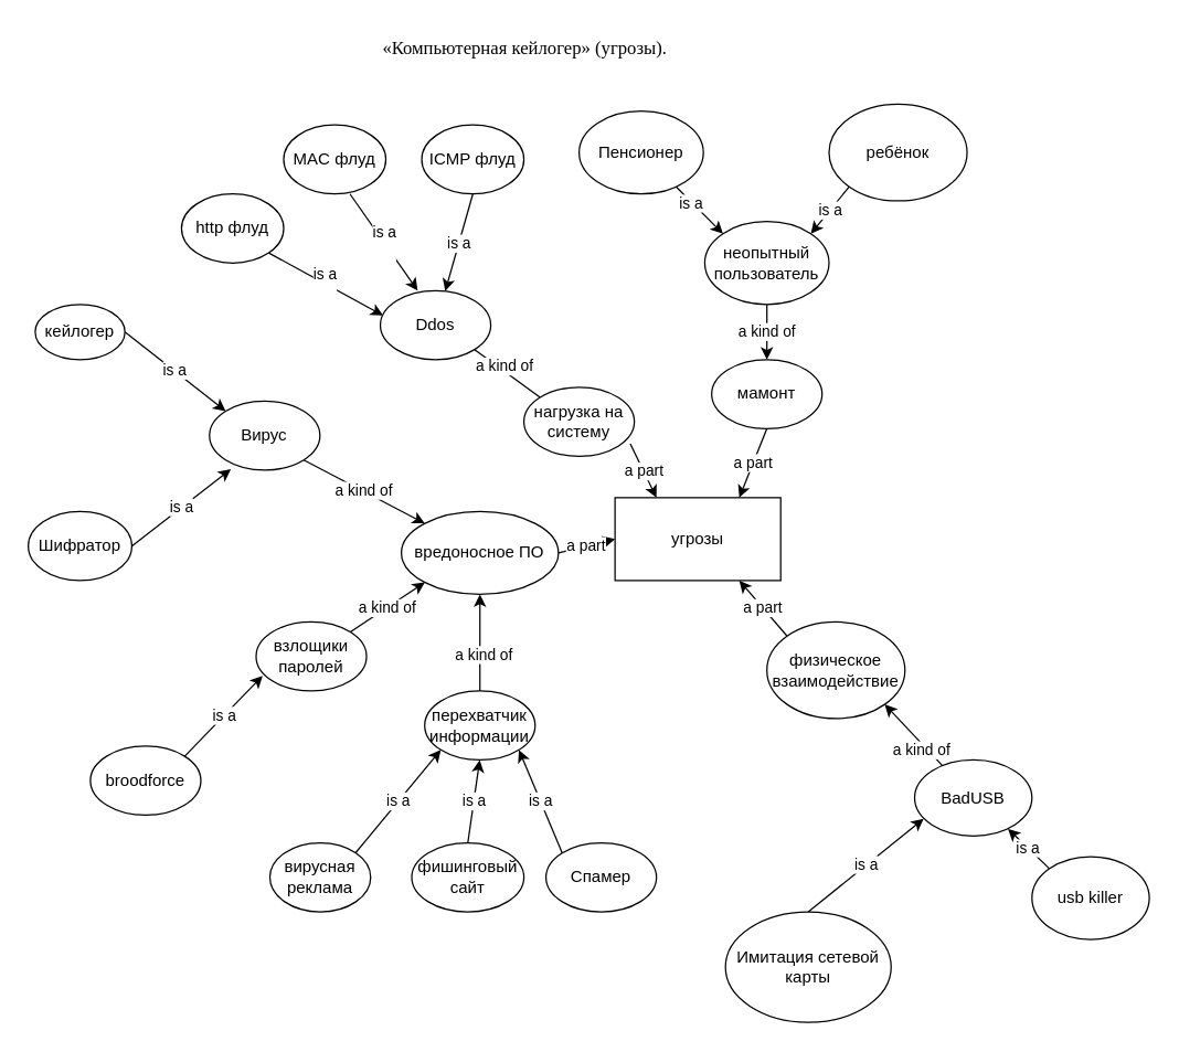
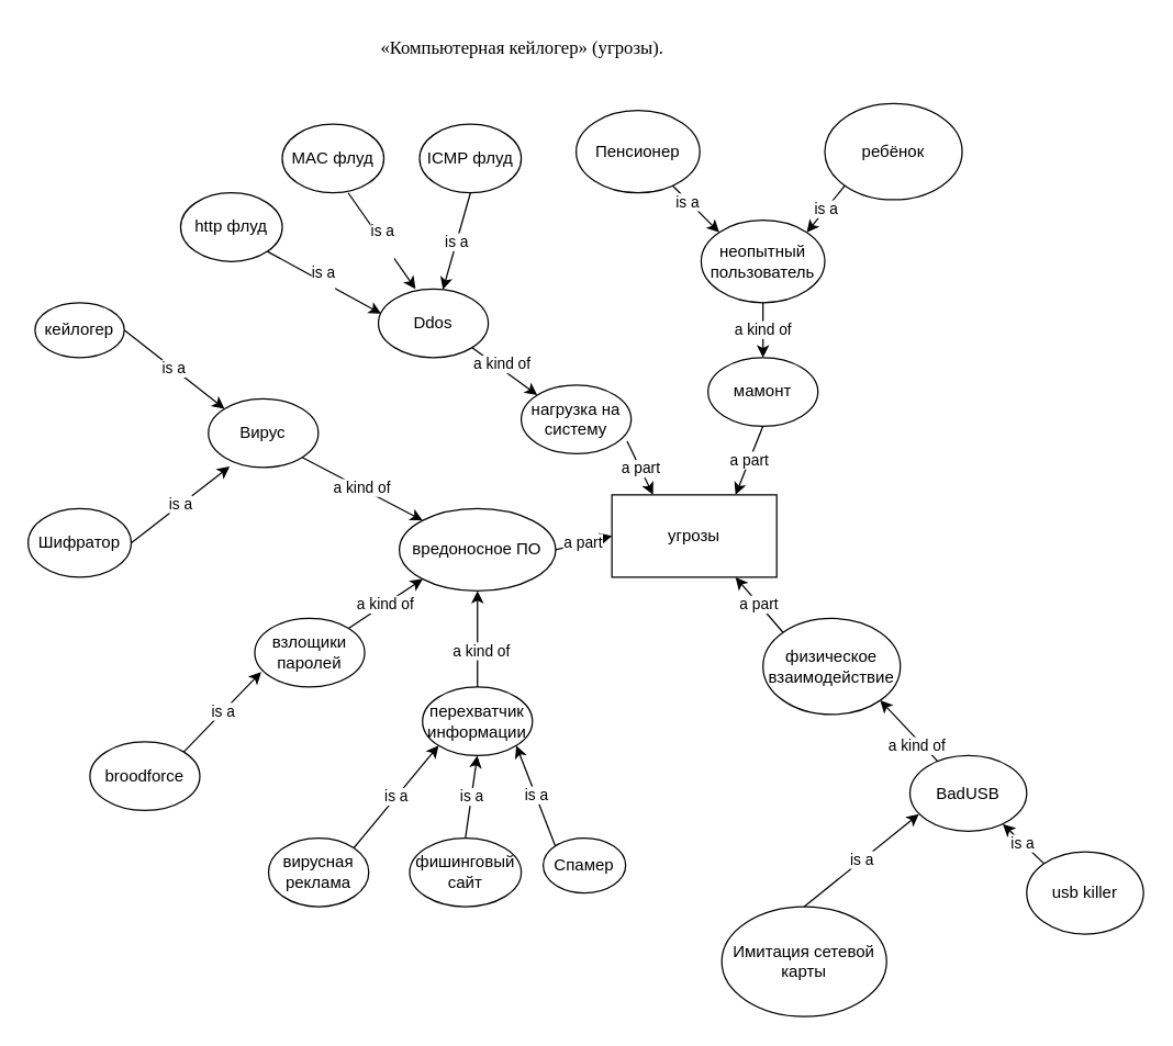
  <mxCell id="0" />
  <mxCell id="1" parent="0" />
  <mxCell id="2" value="&lt;span data-sheets-userformat=&quot;{&amp;quot;2&amp;quot;:14849,&amp;quot;3&amp;quot;:{&amp;quot;1&amp;quot;:0},&amp;quot;12&amp;quot;:0,&amp;quot;14&amp;quot;:{&amp;quot;1&amp;quot;:2,&amp;quot;2&amp;quot;:0},&amp;quot;15&amp;quot;:&amp;quot;\&amp;quot;Times New Roman\&amp;quot;, serif&amp;quot;,&amp;quot;16&amp;quot;:10}&quot; data-sheets-value=&quot;{&amp;quot;1&amp;quot;:2,&amp;quot;2&amp;quot;:&amp;quot;«Компьютерная безопасность» (угрозы).&amp;quot;}&quot; style=&quot;font-size:10pt;font-family:Times New Roman;font-weight:normal;font-style:normal;&quot;&gt;«Компьютерная кейлогер» (угрозы).&lt;/span&gt;" style="text;whiteSpace=wrap;html=1;" vertex="1" parent="1"><mxGeometry x="275" width="260" height="40" as="geometry" y="20" /></mxCell>
  <mxCell id="3" value="Вирус" style="ellipse;whiteSpace=wrap;html=1;" vertex="1" parent="1"><mxGeometry x="151.25" y="290" width="80" height="50" as="geometry" /></mxCell>
  <mxCell id="4" value="a kind of" style="endArrow=classic;html=1;rounded=0;exitX=1;exitY=1;exitDx=0;exitDy=0;entryX=0;entryY=0;entryDx=0;entryDy=0;" edge="1" parent="1" source="3" target="6"><mxGeometry width="50" height="50" relative="1" as="geometry"><mxPoint x="321.25" y="400" as="sourcePoint" /><mxPoint x="322.85" y="417.8" as="targetPoint" /></mxGeometry></mxCell>
  <mxCell id="5" value="фишинговый сайт" style="ellipse;whiteSpace=wrap;html=1;" vertex="1" parent="1"><mxGeometry x="297.75" y="610" width="81.25" height="50" as="geometry" /></mxCell>
  <mxCell id="6" value="вредоносное ПО" style="ellipse;whiteSpace=wrap;html=1;" vertex="1" parent="1"><mxGeometry x="290.25" y="370" width="113.75" height="60" as="geometry" /></mxCell>
  <mxCell id="7" value="угрозы" style="rounded=0;whiteSpace=wrap;html=1;" vertex="1" parent="1"><mxGeometry x="445" y="360" width="120" height="60" as="geometry" /></mxCell>
  <mxCell id="8" value="a part" style="endArrow=classic;html=1;rounded=0;exitX=1;exitY=0.5;exitDx=0;exitDy=0;entryX=0;entryY=0.5;entryDx=0;entryDy=0;" edge="1" parent="1" source="6" target="7"><mxGeometry width="50" height="50" relative="1" as="geometry"><mxPoint x="431.25" y="390" as="sourcePoint" /><mxPoint x="421.25" y="395" as="targetPoint" /></mxGeometry></mxCell>
  <mxCell id="9" value="перехватчик информации" style="ellipse;whiteSpace=wrap;html=1;" vertex="1" parent="1"><mxGeometry x="307.13" y="500" width="80" height="50" as="geometry" /></mxCell>
  <mxCell id="10" value="is a" style="endArrow=classic;html=1;rounded=0;exitX=0.5;exitY=0;exitDx=0;exitDy=0;" edge="1" parent="1" source="5"><mxGeometry x="0.003" width="50" height="50" relative="1" as="geometry"><mxPoint x="111.25" y="435" as="sourcePoint" /><mxPoint x="347" y="550" as="targetPoint" /><mxPoint as="offset" /></mxGeometry></mxCell>
  <mxCell id="11" value="" style="endArrow=classic;html=1;rounded=0;exitX=0.5;exitY=0;exitDx=0;exitDy=0;entryX=0.5;entryY=1;entryDx=0;entryDy=0;" edge="1" parent="1" source="9" target="6"><mxGeometry width="50" height="50" relative="1" as="geometry"><mxPoint x="291.25" y="450" as="sourcePoint" /><mxPoint x="435" y="525" as="targetPoint" /></mxGeometry></mxCell>
  <mxCell id="12" value="a kind of" style="edgeLabel;html=1;align=center;verticalAlign=middle;resizable=0;points=[];" vertex="1" connectable="0" parent="11"><mxGeometry x="-0.245" y="-2" relative="1" as="geometry"><mxPoint as="offset" /></mxGeometry></mxCell>
  <mxCell id="13" value="broodforce" style="ellipse;whiteSpace=wrap;html=1;" vertex="1" parent="1"><mxGeometry x="65" y="540" width="80" height="50" as="geometry" /></mxCell>
  <mxCell id="14" value="взлощики паролей" style="ellipse;whiteSpace=wrap;html=1;" vertex="1" parent="1"><mxGeometry x="185" y="450" width="80" height="50" as="geometry" /></mxCell>
  <mxCell id="15" value="is a" style="endArrow=classic;html=1;rounded=0;exitX=1;exitY=0;exitDx=0;exitDy=0;entryX=0.059;entryY=0.78;entryDx=0;entryDy=0;entryPerimeter=0;" edge="1" parent="1" source="13" target="14"><mxGeometry width="50" height="50" relative="1" as="geometry"><mxPoint x="261.25" y="520" as="sourcePoint" /><mxPoint x="311.25" y="470" as="targetPoint" /></mxGeometry></mxCell>
  <mxCell id="16" value="a kind of" style="endArrow=classic;html=1;rounded=0;exitX=1;exitY=0;exitDx=0;exitDy=0;entryX=0;entryY=1;entryDx=0;entryDy=0;" edge="1" parent="1" source="14" target="6"><mxGeometry width="50" height="50" relative="1" as="geometry"><mxPoint x="271.25" y="520" as="sourcePoint" /><mxPoint x="321.25" y="470" as="targetPoint" /></mxGeometry></mxCell>
  <mxCell id="17" value="Ddos" style="ellipse;whiteSpace=wrap;html=1;" vertex="1" parent="1"><mxGeometry x="275" y="210" width="80" height="50" as="geometry" /></mxCell>
- <mxCell id="18" value="" style="endArrow=none;html=1;rounded=0;exitX=1;exitY=1;exitDx=0;exitDy=0;entryX=0;entryY=0;entryDx=0;entryDy=0;" edge="1" parent="1" source="17" target="22"><mxGeometry width="50" height="50" relative="1" as="geometry"><mxPoint x="359.534" y="252.678" as="sourcePoint" /><mxPoint x="365" y="260" as="targetPoint" /></mxGeometry></mxCell>
+ <mxCell id="18" value="" style="endArrow=classic;html=1;rounded=0;exitX=1;exitY=1;exitDx=0;exitDy=0;entryX=0;entryY=0;entryDx=0;entryDy=0;" edge="1" parent="1" source="17" target="22"><mxGeometry width="50" height="50" relative="1" as="geometry"><mxPoint x="359.534" y="252.678" as="sourcePoint" /><mxPoint x="365" y="260" as="targetPoint" /></mxGeometry></mxCell>
  <mxCell id="19" value="a kind of" style="edgeLabel;html=1;align=center;verticalAlign=middle;resizable=0;points=[];" vertex="1" connectable="0" parent="18"><mxGeometry x="-0.187" y="3" relative="1" as="geometry"><mxPoint as="offset" /></mxGeometry></mxCell>
  <mxCell id="20" value="кейлогер" style="ellipse;whiteSpace=wrap;html=1;" vertex="1" parent="1"><mxGeometry x="25" y="220" width="65" height="40" as="geometry" /></mxCell>
  <mxCell id="21" value="is a" style="endArrow=classic;html=1;rounded=0;exitX=1;exitY=0.5;exitDx=0;exitDy=0;entryX=0;entryY=0;entryDx=0;entryDy=0;" edge="1" parent="1" source="20" target="3"><mxGeometry width="50" height="50" relative="1" as="geometry"><mxPoint x="135" y="320" as="sourcePoint" /><mxPoint x="185" y="270" as="targetPoint" /></mxGeometry></mxCell>
  <mxCell id="22" value="нагрузка на систему" style="ellipse;whiteSpace=wrap;html=1;" vertex="1" parent="1"><mxGeometry x="379" y="280" width="80" height="50" as="geometry" /></mxCell>
  <mxCell id="23" value="a part" style="endArrow=classic;html=1;rounded=0;exitX=0.963;exitY=0.82;exitDx=0;exitDy=0;entryX=0.25;entryY=0;entryDx=0;entryDy=0;exitPerimeter=0;" edge="1" parent="1" source="22" target="7"><mxGeometry width="50" height="50" relative="1" as="geometry"><mxPoint x="505" y="370" as="sourcePoint" /><mxPoint x="555" y="320" as="targetPoint" /></mxGeometry></mxCell>
  <mxCell id="24" value="http флуд" style="ellipse;whiteSpace=wrap;html=1;" vertex="1" parent="1"><mxGeometry x="131" y="140" width="74" height="50" as="geometry" /></mxCell>
  <mxCell id="25" value="ICMP флуд" style="ellipse;whiteSpace=wrap;html=1;" vertex="1" parent="1"><mxGeometry x="305" y="90" width="74" height="50" as="geometry" /></mxCell>
  <mxCell id="26" value="MAC флуд" style="ellipse;whiteSpace=wrap;html=1;" vertex="1" parent="1"><mxGeometry x="205" y="90" width="74" height="50" as="geometry" /></mxCell>
  <mxCell id="27" value="&#10;&lt;span style=&quot;color: rgb(0, 0, 0); font-family: Helvetica; font-size: 11px; font-style: normal; font-variant-ligatures: normal; font-variant-caps: normal; font-weight: 400; letter-spacing: normal; orphans: 2; text-align: center; text-indent: 0px; text-transform: none; widows: 2; word-spacing: 0px; -webkit-text-stroke-width: 0px; background-color: rgb(255, 255, 255); text-decoration-thickness: initial; text-decoration-style: initial; text-decoration-color: initial; float: none; display: inline !important;&quot;&gt;is a&lt;/span&gt;&#10;&#10;" style="endArrow=classic;html=1;rounded=0;exitX=1;exitY=1;exitDx=0;exitDy=0;entryX=0.025;entryY=0.36;entryDx=0;entryDy=0;entryPerimeter=0;" edge="1" parent="1" source="24" target="17"><mxGeometry width="50" height="50" relative="1" as="geometry"><mxPoint x="215" y="250" as="sourcePoint" /><mxPoint x="265" y="200" as="targetPoint" /></mxGeometry></mxCell>
  <mxCell id="28" value="&#10;&lt;span style=&quot;color: rgb(0, 0, 0); font-family: Helvetica; font-size: 11px; font-style: normal; font-variant-ligatures: normal; font-variant-caps: normal; font-weight: 400; letter-spacing: normal; orphans: 2; text-align: center; text-indent: 0px; text-transform: none; widows: 2; word-spacing: 0px; -webkit-text-stroke-width: 0px; background-color: rgb(255, 255, 255); text-decoration-thickness: initial; text-decoration-style: initial; text-decoration-color: initial; float: none; display: inline !important;&quot;&gt;is a&lt;/span&gt;&#10;&#10;" style="endArrow=classic;html=1;rounded=0;exitX=0.649;exitY=1;exitDx=0;exitDy=0;entryX=0.338;entryY=0;entryDx=0;entryDy=0;entryPerimeter=0;exitPerimeter=0;" edge="1" parent="1" source="26" target="17"><mxGeometry width="50" height="50" relative="1" as="geometry"><mxPoint x="325" y="210" as="sourcePoint" /><mxPoint x="375" y="160" as="targetPoint" /></mxGeometry></mxCell>
  <mxCell id="29" value="is a" style="endArrow=classic;html=1;rounded=0;exitX=0.5;exitY=1;exitDx=0;exitDy=0;" edge="1" parent="1" source="25" target="17"><mxGeometry width="50" height="50" relative="1" as="geometry"><mxPoint x="355" y="240" as="sourcePoint" /><mxPoint x="405" y="190" as="targetPoint" /></mxGeometry></mxCell>
- <mxCell id="30" value="Спамер" style="ellipse;whiteSpace=wrap;html=1;" vertex="1" parent="1"><mxGeometry x="395" y="610" width="80" height="50" as="geometry" /></mxCell>
+ <mxCell id="30" value="Спамер" style="ellipse;whiteSpace=wrap;html=1;" vertex="1" parent="1"><mxGeometry x="395" y="610" width="60" height="40" as="geometry" /></mxCell>
  <mxCell id="31" value="is a" style="endArrow=classic;html=1;rounded=0;exitX=0;exitY=0;exitDx=0;exitDy=0;entryX=1;entryY=1;entryDx=0;entryDy=0;" edge="1" parent="1" source="30" target="9"><mxGeometry width="50" height="50" relative="1" as="geometry"><mxPoint x="435" y="570" as="sourcePoint" /><mxPoint x="485" y="520" as="targetPoint" /></mxGeometry></mxCell>
  <mxCell id="32" value="Шифратор" style="ellipse;whiteSpace=wrap;html=1;" vertex="1" parent="1"><mxGeometry x="20" y="370" width="75" height="50" as="geometry" /></mxCell>
  <mxCell id="33" value="is a" style="endArrow=classic;html=1;rounded=0;exitX=1;exitY=0.5;exitDx=0;exitDy=0;entryX=0.193;entryY=0.987;entryDx=0;entryDy=0;entryPerimeter=0;" edge="1" parent="1" source="32" target="3"><mxGeometry width="50" height="50" relative="1" as="geometry"><mxPoint x="145" y="440" as="sourcePoint" /><mxPoint x="195" y="390" as="targetPoint" /></mxGeometry></mxCell>
  <mxCell id="34" value="вирусная реклама" style="ellipse;whiteSpace=wrap;html=1;" vertex="1" parent="1"><mxGeometry x="195" y="610" width="73" height="50" as="geometry" /></mxCell>
  <mxCell id="35" value="is a" style="endArrow=classic;html=1;rounded=0;exitX=1;exitY=0;exitDx=0;exitDy=0;entryX=0;entryY=1;entryDx=0;entryDy=0;" edge="1" parent="1" source="34" target="9"><mxGeometry width="50" height="50" relative="1" as="geometry"><mxPoint x="235" y="590" as="sourcePoint" /><mxPoint x="285" y="540" as="targetPoint" /></mxGeometry></mxCell>
  <mxCell id="36" value="Пенсионер" style="ellipse;whiteSpace=wrap;html=1;" vertex="1" parent="1"><mxGeometry x="419" y="80" width="90" height="60" as="geometry" /></mxCell>
  <mxCell id="37" value="неопытный пользователь" style="ellipse;whiteSpace=wrap;html=1;" vertex="1" parent="1"><mxGeometry x="510" y="160" width="90" height="60" as="geometry" /></mxCell>
  <mxCell id="38" value="мамонт" style="ellipse;whiteSpace=wrap;html=1;" vertex="1" parent="1"><mxGeometry x="515" y="260" width="80" height="50" as="geometry" /></mxCell>
  <mxCell id="39" value="ребёнок" style="ellipse;whiteSpace=wrap;html=1;" vertex="1" parent="1"><mxGeometry x="600" y="75" width="100" height="70" as="geometry" /></mxCell>
  <mxCell id="40" value="a kind of" style="endArrow=classic;html=1;rounded=0;exitX=0.5;exitY=1;exitDx=0;exitDy=0;entryX=0.5;entryY=0;entryDx=0;entryDy=0;" edge="1" parent="1" source="37" target="38"><mxGeometry width="50" height="50" relative="1" as="geometry"><mxPoint x="645" y="320" as="sourcePoint" /><mxPoint x="695" y="270" as="targetPoint" /></mxGeometry></mxCell>
  <mxCell id="41" value="" style="endArrow=classic;html=1;rounded=0;entryX=0;entryY=0;entryDx=0;entryDy=0;" edge="1" parent="1" source="36" target="37"><mxGeometry width="50" height="50" relative="1" as="geometry"><mxPoint x="695" y="220" as="sourcePoint" /><mxPoint x="745" y="170" as="targetPoint" /></mxGeometry></mxCell>
  <mxCell id="42" value="is a" style="edgeLabel;html=1;align=center;verticalAlign=middle;resizable=0;points=[];" vertex="1" connectable="0" parent="41"><mxGeometry x="-0.351" y="-1" relative="1" as="geometry"><mxPoint as="offset" /></mxGeometry></mxCell>
  <mxCell id="43" value="is a" style="endArrow=classic;html=1;rounded=0;exitX=0;exitY=1;exitDx=0;exitDy=0;entryX=1;entryY=0;entryDx=0;entryDy=0;" edge="1" parent="1" source="39" target="37"><mxGeometry width="50" height="50" relative="1" as="geometry"><mxPoint x="695" y="330" as="sourcePoint" /><mxPoint x="745" y="280" as="targetPoint" /></mxGeometry></mxCell>
  <mxCell id="44" value="a part" style="endArrow=classic;html=1;rounded=0;exitX=0.5;exitY=1;exitDx=0;exitDy=0;entryX=0.75;entryY=0;entryDx=0;entryDy=0;" edge="1" parent="1" source="38" target="7"><mxGeometry width="50" height="50" relative="1" as="geometry"><mxPoint x="595" y="380" as="sourcePoint" /><mxPoint x="555" y="360" as="targetPoint" /></mxGeometry></mxCell>
  <mxCell id="45" value="usb killer" style="ellipse;whiteSpace=wrap;html=1;" vertex="1" parent="1"><mxGeometry x="747" y="620" width="85" height="60" as="geometry" /></mxCell>
  <mxCell id="46" value="BadUSB" style="ellipse;whiteSpace=wrap;html=1;" vertex="1" parent="1"><mxGeometry x="662" y="550" width="85" height="55" as="geometry" /></mxCell>
  <mxCell id="47" value="is a" style="endArrow=classic;html=1;rounded=0;exitX=0;exitY=0;exitDx=0;exitDy=0;entryX=0.795;entryY=0.906;entryDx=0;entryDy=0;entryPerimeter=0;" edge="1" parent="1" source="45" target="46"><mxGeometry width="50" height="50" relative="1" as="geometry"><mxPoint x="605" y="580" as="sourcePoint" /><mxPoint x="655" y="530" as="targetPoint" /></mxGeometry></mxCell>
  <mxCell id="48" value="" style="endArrow=classic;html=1;rounded=0;entryX=1;entryY=1;entryDx=0;entryDy=0;" edge="1" parent="1" source="46" target="50"><mxGeometry width="50" height="50" relative="1" as="geometry"><mxPoint x="650" y="450" as="sourcePoint" /><mxPoint x="700" y="400" as="targetPoint" /></mxGeometry></mxCell>
  <mxCell id="49" value="a kind of" style="edgeLabel;html=1;align=center;verticalAlign=middle;resizable=0;points=[];" vertex="1" connectable="0" parent="48"><mxGeometry x="-0.371" y="3" relative="1" as="geometry"><mxPoint as="offset" /></mxGeometry></mxCell>
  <mxCell id="50" value="физическое взаимодействие" style="ellipse;whiteSpace=wrap;html=1;" vertex="1" parent="1"><mxGeometry x="555" y="450" width="100" height="70" as="geometry" /></mxCell>
  <mxCell id="51" value="a part" style="endArrow=classic;html=1;rounded=0;exitX=0;exitY=0;exitDx=0;exitDy=0;entryX=0.75;entryY=1;entryDx=0;entryDy=0;" edge="1" parent="1" source="50" target="7"><mxGeometry width="50" height="50" relative="1" as="geometry"><mxPoint x="495" y="540" as="sourcePoint" /><mxPoint x="485" y="450" as="targetPoint" /></mxGeometry></mxCell>
  <mxCell id="52" value="Имитация сетевой карты" style="ellipse;whiteSpace=wrap;html=1;" vertex="1" parent="1"><mxGeometry x="525" y="660" width="120" height="80" as="geometry" /></mxCell>
  <mxCell id="53" value="is a" style="endArrow=classic;html=1;rounded=0;exitX=0.5;exitY=0;exitDx=0;exitDy=0;entryX=0.077;entryY=0.774;entryDx=0;entryDy=0;entryPerimeter=0;" edge="1" parent="1" source="52" target="46"><mxGeometry width="50" height="50" relative="1" as="geometry"><mxPoint x="585" y="640" as="sourcePoint" /><mxPoint x="635" y="590" as="targetPoint" /></mxGeometry></mxCell>
